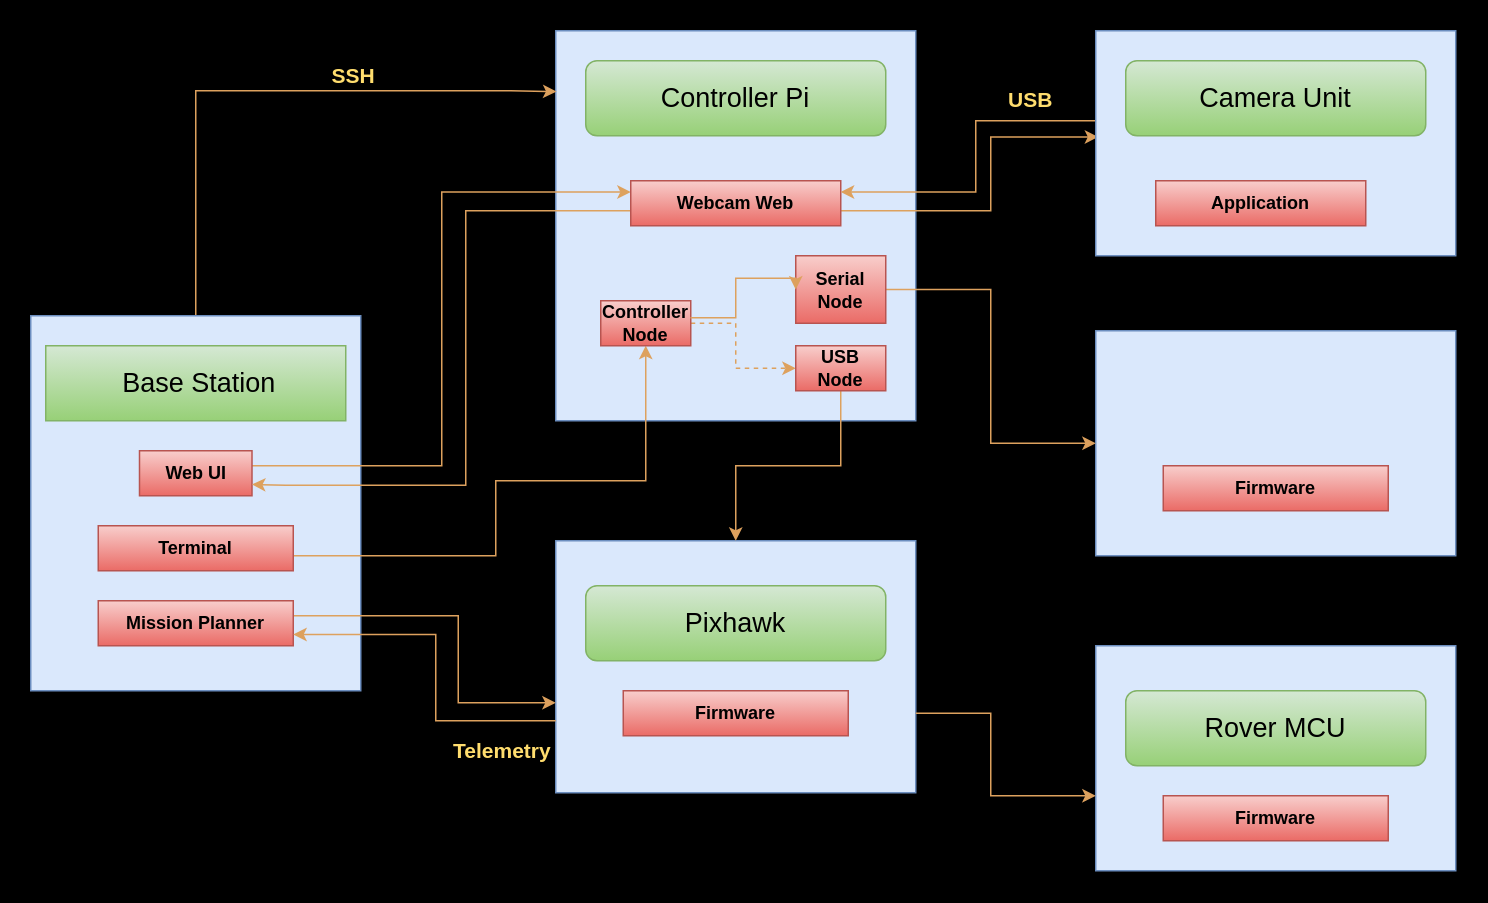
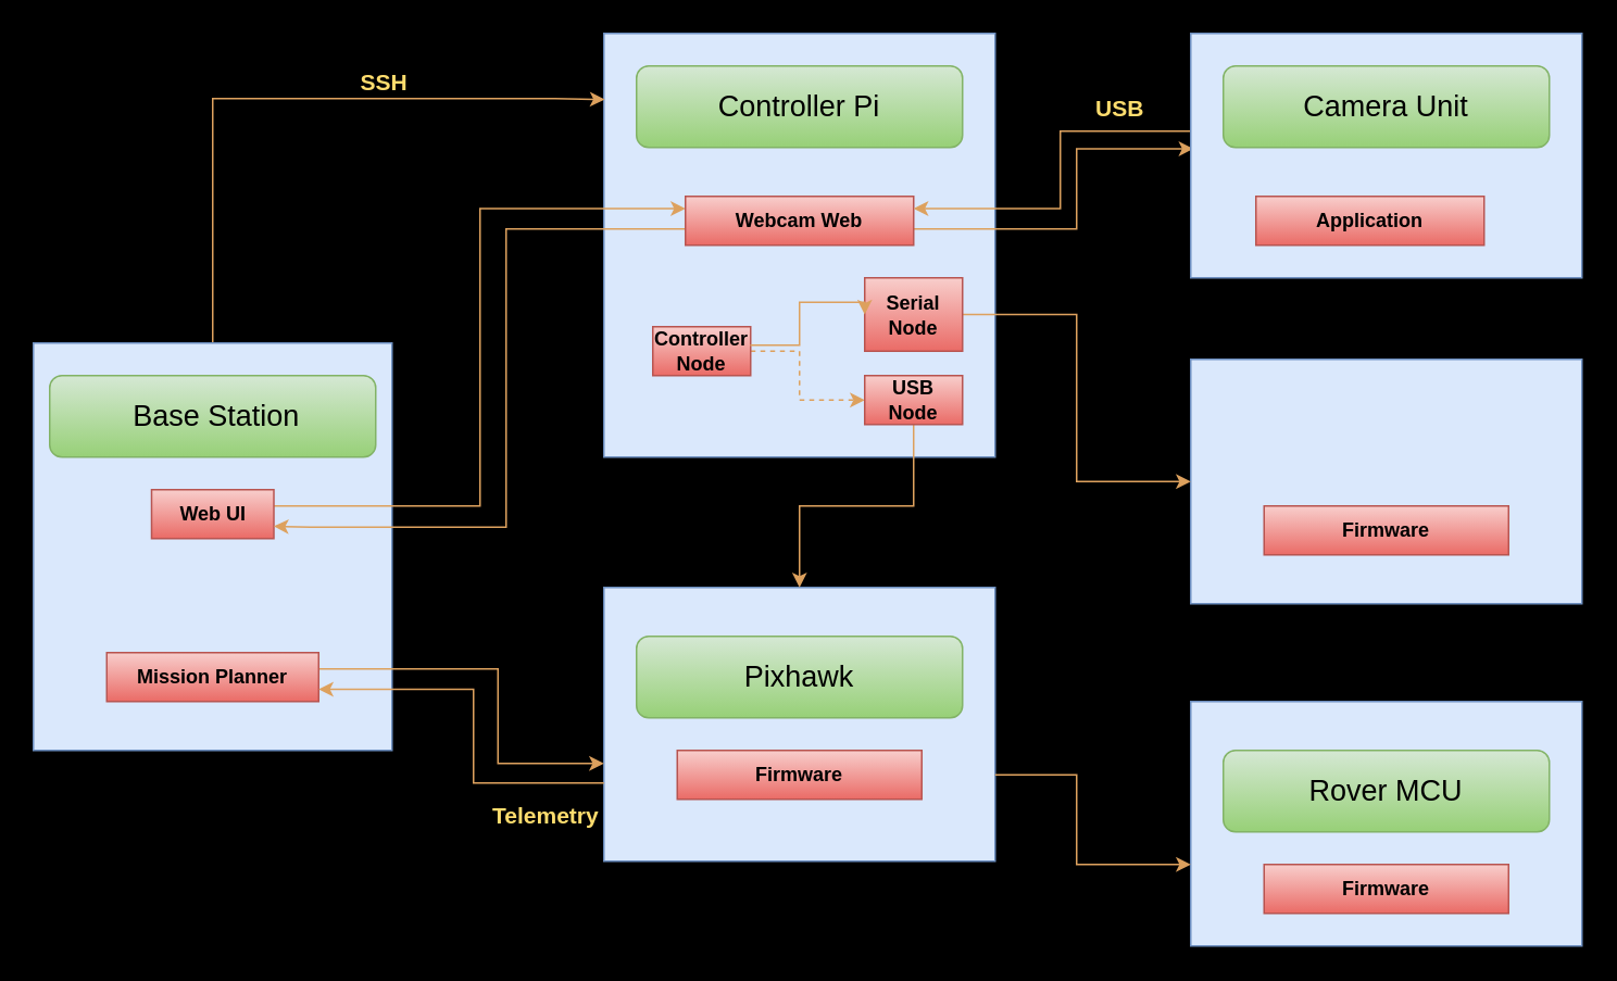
  <mxCell id="0" />
  <mxCell id="1" parent="0" />
  <mxCell id="2" value="" style="rounded=0;whiteSpace=wrap;html=1;strokeColor=#6c8ebf;fillColor=#dae8fc;" vertex="1" parent="1"><mxGeometry x="730" y="220" width="240" height="150" as="geometry" /></mxCell>
  <mxCell id="3" value="" style="rounded=0;whiteSpace=wrap;html=1;strokeColor=#6c8ebf;fillColor=#dae8fc;" vertex="1" parent="1"><mxGeometry x="370" y="360" width="240" height="168" as="geometry" /></mxCell>
  <mxCell id="4" value="" style="rounded=0;whiteSpace=wrap;html=1;strokeColor=#6c8ebf;fillColor=#dae8fc;" vertex="1" parent="1"><mxGeometry x="730" y="430" width="240" height="150" as="geometry" /></mxCell>
  <mxCell id="5" value="" style="rounded=0;whiteSpace=wrap;html=1;strokeColor=#6c8ebf;fillColor=#dae8fc;" vertex="1" parent="1"><mxGeometry x="370" y="20" width="240" height="260" as="geometry" /></mxCell>
  <mxCell id="6" value="" style="edgeStyle=orthogonalEdgeStyle;rounded=0;orthogonalLoop=1;jettySize=auto;html=1;strokeColor=#DDA15E;fontColor=#FEFAE0;fillColor=#BC6C25;exitX=0.5;exitY=0;exitDx=0;exitDy=0;entryX=0.002;entryY=0.156;entryDx=0;entryDy=0;entryPerimeter=0;" edge="1" parent="1" source="7" target="5"><mxGeometry relative="1" as="geometry"><mxPoint x="340" as="targetPoint" y="90" /><Array as="points"><mxPoint x="130" y="60" /><mxPoint x="340" y="60" /></Array></mxGeometry></mxCell>
  <mxCell id="7" value="" style="rounded=0;whiteSpace=wrap;html=1;strokeColor=#6c8ebf;fillColor=#dae8fc;" vertex="1" parent="1"><mxGeometry x="20" y="210" width="220" height="250" as="geometry" /></mxCell>
- <mxCell id="8" value="&lt;font style=&quot;font-size: 18px;&quot;&gt;&amp;nbsp;Base Station&lt;/font&gt;" style="whiteSpace=wrap;html=1;strokeColor=#82b366;fillColor=#d5e8d4;gradientColor=#97d077;rounded=0;" vertex="1" parent="1"><mxGeometry x="30" y="230" width="200" height="50" as="geometry" /></mxCell>
- <mxCell id="9" value="" style="edgeStyle=orthogonalEdgeStyle;rounded=0;orthogonalLoop=1;jettySize=auto;html=1;strokeColor=#DDA15E;fontColor=#FEFAE0;fillColor=#BC6C25;entryX=0.5;entryY=1;entryDx=0;entryDy=0;" edge="1" parent="1" source="10" target="29"><mxGeometry relative="1" as="geometry"><mxPoint x="420" y="230" as="targetPoint" /><Array as="points"><mxPoint x="330" y="370" /><mxPoint x="330" y="320" /><mxPoint x="430" y="320" /></Array></mxGeometry></mxCell>
- <mxCell id="10" value="&lt;b&gt;Terminal&lt;/b&gt;" style="text;strokeColor=#b85450;align=center;fillColor=#f8cecc;html=1;verticalAlign=middle;whiteSpace=wrap;rounded=0;gradientColor=#ea6b66;" vertex="1" parent="1"><mxGeometry x="65" y="350" width="130" height="30" as="geometry" /></mxCell>
+ <mxCell id="8" value="&lt;font style=&quot;font-size: 18px;&quot;&gt;&amp;nbsp;Base Station&lt;/font&gt;" style="rounded=1;whiteSpace=wrap;html=1;strokeColor=#82b366;fillColor=#d5e8d4;gradientColor=#97d077;" vertex="1" parent="1"><mxGeometry x="30" y="230" width="200" height="50" as="geometry" /></mxCell>
  <mxCell id="11" value="" style="edgeStyle=orthogonalEdgeStyle;rounded=0;orthogonalLoop=1;jettySize=auto;html=1;strokeColor=#DDA15E;fontColor=#FEFAE0;fillColor=#BC6C25;entryX=0;entryY=0.25;entryDx=0;entryDy=0;" edge="1" parent="1" source="12" target="18"><mxGeometry relative="1" as="geometry"><mxPoint x="300" y="150" as="targetPoint" /><Array as="points"><mxPoint x="294" y="310" /><mxPoint x="294" y="128" /></Array></mxGeometry></mxCell>
  <mxCell id="12" value="&lt;b&gt;Web UI&lt;/b&gt;" style="text;strokeColor=#b85450;align=center;fillColor=#f8cecc;html=1;verticalAlign=middle;whiteSpace=wrap;rounded=0;gradientColor=#ea6b66;" vertex="1" parent="1"><mxGeometry x="92.5" y="300" width="75" height="30" as="geometry" /></mxCell>
  <mxCell id="13" value="" style="edgeStyle=orthogonalEdgeStyle;rounded=0;orthogonalLoop=1;jettySize=auto;html=1;strokeColor=#DDA15E;fontColor=#FEFAE0;fillColor=#BC6C25;" edge="1" parent="1" source="14"><mxGeometry relative="1" as="geometry"><mxPoint x="370" y="468" as="targetPoint" /><Array as="points"><mxPoint x="305" y="410" /><mxPoint x="305" y="468" /></Array></mxGeometry></mxCell>
  <mxCell id="14" value="&lt;b&gt;Mission Planner&lt;/b&gt;" style="text;strokeColor=#b85450;align=center;fillColor=#f8cecc;html=1;verticalAlign=middle;whiteSpace=wrap;rounded=0;gradientColor=#ea6b66;" vertex="1" parent="1"><mxGeometry x="65" y="400" width="130" height="30" as="geometry" /></mxCell>
  <mxCell id="15" value="&lt;font style=&quot;font-size: 18px;&quot;&gt;Controller Pi&lt;/font&gt;" style="rounded=1;whiteSpace=wrap;html=1;strokeColor=#82b366;fillColor=#d5e8d4;gradientColor=#97d077;" vertex="1" parent="1"><mxGeometry x="390" y="40" width="200" height="50" as="geometry" /></mxCell>
  <mxCell id="16" value="" style="edgeStyle=orthogonalEdgeStyle;rounded=0;orthogonalLoop=1;jettySize=auto;html=1;strokeColor=#DDA15E;fontColor=#FEFAE0;fillColor=#BC6C25;entryX=0.007;entryY=0.472;entryDx=0;entryDy=0;entryPerimeter=0;" edge="1" parent="1" source="18" target="25"><mxGeometry relative="1" as="geometry"><mxPoint x="660" as="targetPoint" y="90" /><Array as="points"><mxPoint x="660" y="140" /><mxPoint x="660" y="91" /></Array></mxGeometry></mxCell>
  <mxCell id="17" value="" style="edgeStyle=orthogonalEdgeStyle;rounded=0;orthogonalLoop=1;jettySize=auto;html=1;strokeColor=#DDA15E;fontColor=#FEFAE0;fillColor=#BC6C25;entryX=1;entryY=0.75;entryDx=0;entryDy=0;" edge="1" parent="1" source="18" target="12"><mxGeometry relative="1" as="geometry"><mxPoint x="310" y="135" as="targetPoint" /><Array as="points"><mxPoint x="310" y="140" /><mxPoint x="310" y="323" /><mxPoint x="190" y="323" /></Array></mxGeometry></mxCell>
  <mxCell id="18" value="&lt;b&gt;Webcam Web&lt;/b&gt;" style="text;strokeColor=#b85450;align=center;fillColor=#f8cecc;html=1;verticalAlign=middle;whiteSpace=wrap;rounded=0;gradientColor=#ea6b66;" vertex="1" parent="1"><mxGeometry x="420" y="120" width="140" height="30" as="geometry" /></mxCell>
  <mxCell id="19" value="" style="edgeStyle=orthogonalEdgeStyle;rounded=0;orthogonalLoop=1;jettySize=auto;html=1;strokeColor=#DDA15E;fontColor=#FEFAE0;fillColor=#BC6C25;entryX=0;entryY=0.5;entryDx=0;entryDy=0;" edge="1" parent="1" source="20" target="2"><mxGeometry relative="1" as="geometry"><mxPoint x="660" y="125" as="targetPoint" /></mxGeometry></mxCell>
  <mxCell id="20" value="&lt;b&gt;Serial Node&lt;/b&gt;" style="text;strokeColor=#b85450;align=center;fillColor=#f8cecc;html=1;verticalAlign=middle;whiteSpace=wrap;rounded=0;gradientColor=#ea6b66;" vertex="1" parent="1"><mxGeometry x="530" y="170" width="60" height="45" as="geometry" /></mxCell>
  <mxCell id="21" value="&lt;font style=&quot;font-size: 18px;&quot;&gt;Rover MCU&lt;/font&gt;" style="rounded=1;whiteSpace=wrap;html=1;strokeColor=#82b366;fillColor=#d5e8d4;gradientColor=#97d077;" vertex="1" parent="1"><mxGeometry x="750" y="460" width="200" height="50" as="geometry" /></mxCell>
  <mxCell id="22" value="&lt;b&gt;Firmware&lt;/b&gt;" style="text;strokeColor=#b85450;align=center;fillColor=#f8cecc;html=1;verticalAlign=middle;whiteSpace=wrap;rounded=0;gradientColor=#ea6b66;" vertex="1" parent="1"><mxGeometry x="775" y="530" width="150" height="30" as="geometry" /></mxCell>
  <mxCell id="23" value="&lt;font style=&quot;font-size: 18px;&quot;&gt;Pixhawk&lt;/font&gt;" style="rounded=1;whiteSpace=wrap;html=1;strokeColor=#82b366;fillColor=#d5e8d4;gradientColor=#97d077;" vertex="1" parent="1"><mxGeometry x="390" y="390" width="200" height="50" as="geometry" /></mxCell>
  <mxCell id="24" value="" style="edgeStyle=orthogonalEdgeStyle;rounded=0;orthogonalLoop=1;jettySize=auto;html=1;strokeColor=#DDA15E;fontColor=#FEFAE0;fillColor=#BC6C25;entryX=1;entryY=0.25;entryDx=0;entryDy=0;" edge="1" parent="1" source="25" target="18"><mxGeometry relative="1" as="geometry"><Array as="points"><mxPoint x="650" y="80" /><mxPoint x="650" y="127" /></Array></mxGeometry></mxCell>
  <mxCell id="25" value="" style="rounded=0;whiteSpace=wrap;html=1;strokeColor=#6c8ebf;fillColor=#dae8fc;" vertex="1" parent="1"><mxGeometry x="730" y="20" width="240" height="150" as="geometry" /></mxCell>
  <mxCell id="26" value="&lt;font style=&quot;font-size: 18px;&quot;&gt;Camera Unit&lt;/font&gt;" style="rounded=1;whiteSpace=wrap;html=1;strokeColor=#82b366;fillColor=#d5e8d4;gradientColor=#97d077;" vertex="1" parent="1"><mxGeometry x="750" y="40" width="200" height="50" as="geometry" /></mxCell>
  <mxCell id="27" value="&lt;b&gt;Application&lt;/b&gt;" style="text;strokeColor=#b85450;align=center;fillColor=#f8cecc;html=1;verticalAlign=middle;whiteSpace=wrap;rounded=0;gradientColor=#ea6b66;" vertex="1" parent="1"><mxGeometry x="770" y="120" width="140" height="30" as="geometry" /></mxCell>
  <mxCell id="28" value="" style="edgeStyle=orthogonalEdgeStyle;rounded=0;orthogonalLoop=1;jettySize=auto;html=1;strokeColor=#DDA15E;fontColor=#FEFAE0;fillColor=#BC6C25;dashed=1;" edge="1" parent="1" source="29" target="35"><mxGeometry relative="1" as="geometry"><Array as="points"><mxPoint x="490" y="215" /><mxPoint x="490" y="245" /></Array></mxGeometry></mxCell>
  <mxCell id="29" value="&lt;b&gt;Controller Node&lt;/b&gt;" style="text;strokeColor=#b85450;align=center;fillColor=#f8cecc;html=1;verticalAlign=middle;whiteSpace=wrap;rounded=0;gradientColor=#ea6b66;" vertex="1" parent="1"><mxGeometry x="400" y="200" width="60" height="30" as="geometry" /></mxCell>
  <mxCell id="30" value="" style="edgeStyle=orthogonalEdgeStyle;rounded=0;orthogonalLoop=1;jettySize=auto;html=1;strokeColor=#DDA15E;fontColor=#FEFAE0;fillColor=#BC6C25;entryX=1;entryY=0.75;entryDx=0;entryDy=0;" edge="1" parent="1" target="14"><mxGeometry relative="1" as="geometry"><mxPoint x="370" y="480" as="sourcePoint" /><mxPoint x="300" y="475" as="targetPoint" /><Array as="points"><mxPoint x="290" y="480" /><mxPoint x="290" y="423" /></Array></mxGeometry></mxCell>
  <mxCell id="31" value="" style="edgeStyle=orthogonalEdgeStyle;rounded=0;orthogonalLoop=1;jettySize=auto;html=1;strokeColor=#DDA15E;fontColor=#FEFAE0;fillColor=#BC6C25;" edge="1" parent="1"><mxGeometry relative="1" as="geometry"><mxPoint x="610" y="475" as="sourcePoint" /><mxPoint x="730" y="530" as="targetPoint" /><Array as="points"><mxPoint x="660" y="475" /><mxPoint x="660" y="530" /><mxPoint x="730" y="530" /></Array></mxGeometry></mxCell>
  <mxCell id="32" value="&lt;b&gt;Firmware&lt;/b&gt;" style="text;strokeColor=#b85450;align=center;fillColor=#f8cecc;html=1;verticalAlign=middle;whiteSpace=wrap;rounded=0;gradientColor=#ea6b66;" vertex="1" parent="1"><mxGeometry x="415" y="460" width="150" height="30" as="geometry" /></mxCell>
  <mxCell id="33" value="&lt;b&gt;Firmware&lt;/b&gt;" style="text;strokeColor=#b85450;align=center;fillColor=#f8cecc;html=1;verticalAlign=middle;whiteSpace=wrap;rounded=0;gradientColor=#ea6b66;" vertex="1" parent="1"><mxGeometry x="775" y="310" width="150" height="30" as="geometry" /></mxCell>
  <mxCell id="34" value="" style="edgeStyle=orthogonalEdgeStyle;rounded=0;orthogonalLoop=1;jettySize=auto;html=1;strokeColor=#DDA15E;fontColor=#FEFAE0;fillColor=#BC6C25;" edge="1" parent="1" source="35" target="3"><mxGeometry relative="1" as="geometry" /></mxCell>
  <mxCell id="35" value="&lt;b&gt;USB Node&lt;/b&gt;" style="text;strokeColor=#b85450;align=center;fillColor=#f8cecc;html=1;verticalAlign=middle;whiteSpace=wrap;rounded=0;gradientColor=#ea6b66;" vertex="1" parent="1"><mxGeometry x="530" y="230" width="60" height="30" as="geometry" /></mxCell>
  <mxCell id="36" value="" style="edgeStyle=orthogonalEdgeStyle;rounded=0;orthogonalLoop=1;jettySize=auto;html=1;strokeColor=#DDA15E;fontColor=#FEFAE0;fillColor=#BC6C25;entryX=0;entryY=0.5;entryDx=0;entryDy=0;exitX=0.996;exitY=0.376;exitDx=0;exitDy=0;exitPerimeter=0;" edge="1" parent="1" source="29" target="20"><mxGeometry relative="1" as="geometry"><mxPoint x="490" y="210" as="sourcePoint" /><mxPoint x="550" y="265" as="targetPoint" /><Array as="points"><mxPoint x="490" y="211" /><mxPoint x="490" y="185" /></Array></mxGeometry></mxCell>
  <mxCell id="37" value="&lt;div style=&quot;text-align: center;&quot;&gt;&lt;span style=&quot;background-color: initial;&quot;&gt;&lt;font style=&quot;font-size: 14px;&quot; color=&quot;#ffdd6e&quot;&gt;&lt;b&gt;Telemetry&lt;/b&gt;&lt;/font&gt;&lt;/span&gt;&lt;/div&gt;" style="text;whiteSpace=wrap;html=1;fontColor=#FEFAE0;" vertex="1" parent="1"><mxGeometry x="300" y="485" width="70" height="40" as="geometry" /></mxCell>
  <mxCell id="38" value="&lt;div style=&quot;text-align: center;&quot;&gt;&lt;span style=&quot;background-color: initial;&quot;&gt;&lt;font style=&quot;font-size: 14px;&quot; color=&quot;#ffdd6e&quot;&gt;&lt;b style=&quot;&quot;&gt;SSH&lt;/b&gt;&lt;/font&gt;&lt;/span&gt;&lt;/div&gt;" style="text;whiteSpace=wrap;html=1;fontColor=#FEFAE0;" vertex="1" parent="1"><mxGeometry x="219" y="35" width="70" height="40" as="geometry" /></mxCell>
  <mxCell id="39" value="&lt;div style=&quot;text-align: center;&quot;&gt;&lt;span style=&quot;background-color: initial;&quot;&gt;&lt;font style=&quot;font-size: 14px;&quot; color=&quot;#ffdd6e&quot;&gt;&lt;b&gt;USB&lt;/b&gt;&lt;/font&gt;&lt;/span&gt;&lt;/div&gt;" style="text;whiteSpace=wrap;html=1;fontColor=#FEFAE0;" vertex="1" parent="1"><mxGeometry x="670" y="50.5" width="69" height="29" as="geometry" /></mxCell>
